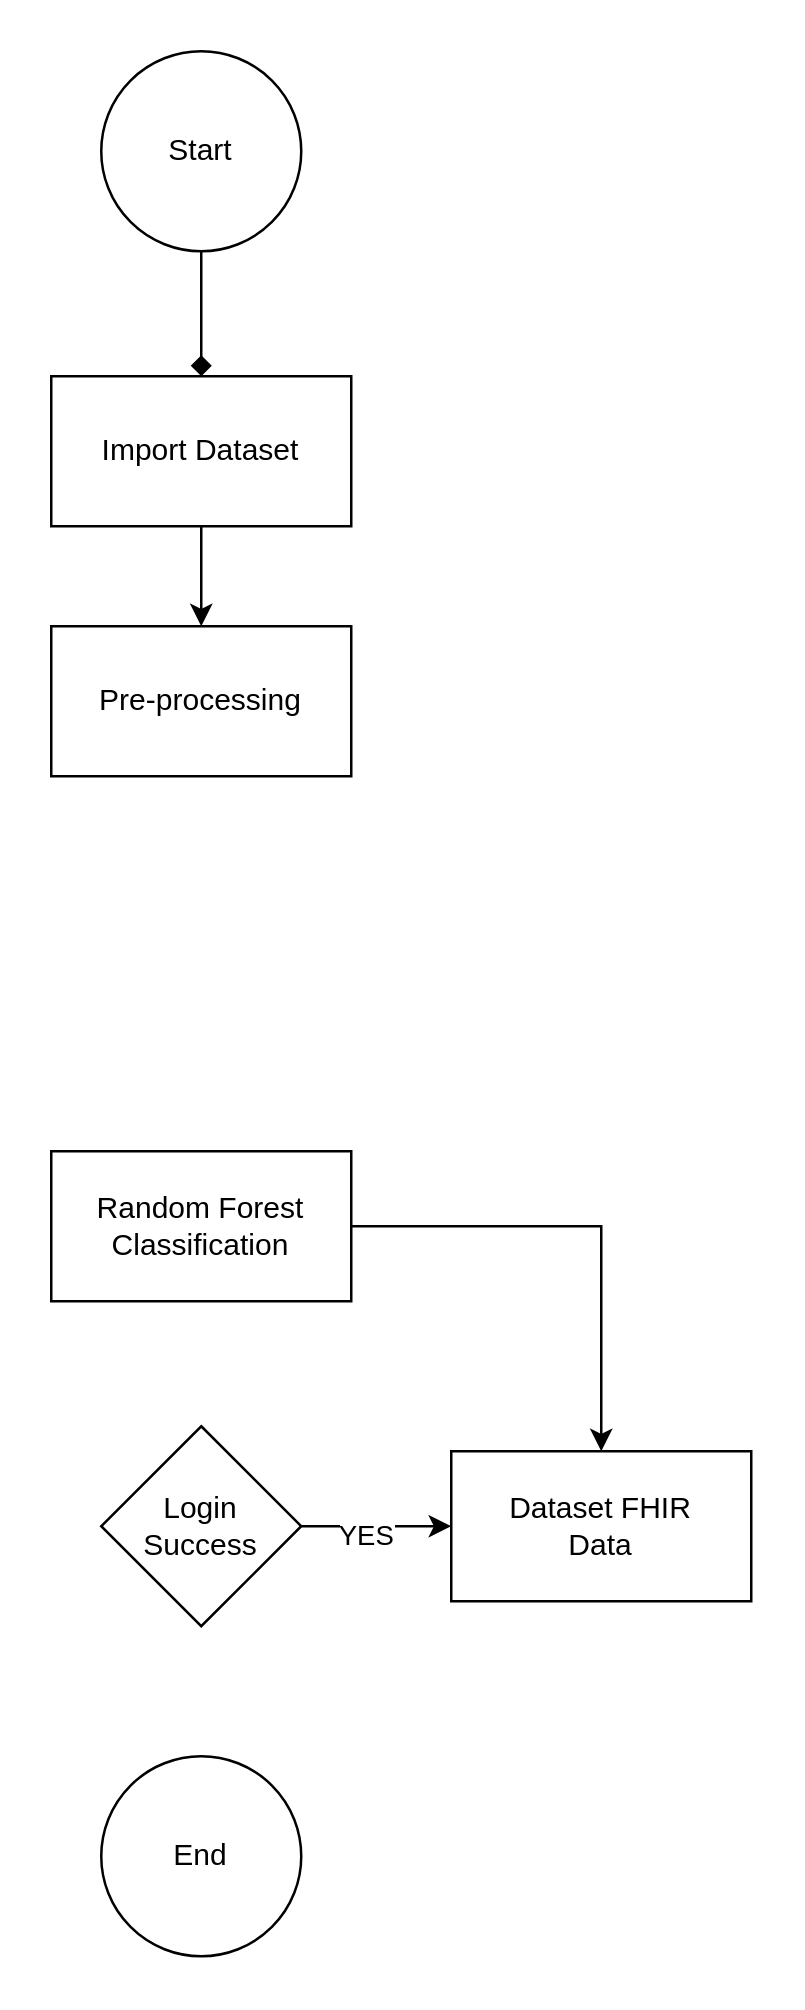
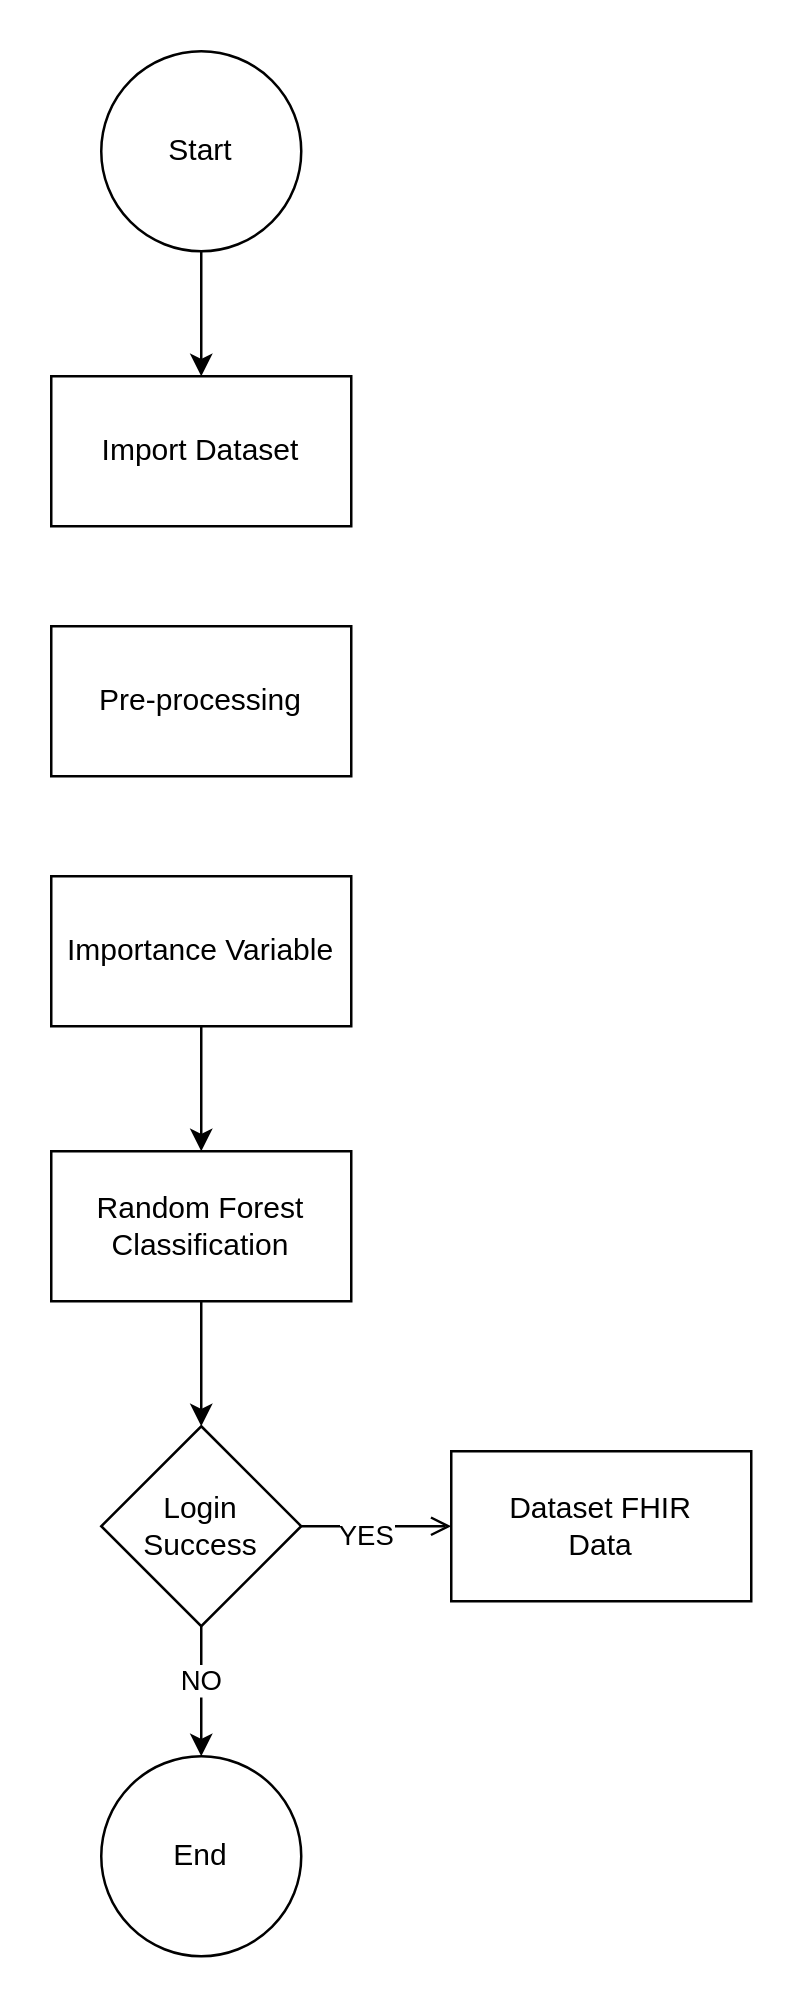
  <mxCell id="0" />
  <mxCell id="1" parent="0" />
- <mxCell id="2" value="" style="edgeStyle=orthogonalEdgeStyle;rounded=0;orthogonalLoop=1;jettySize=auto;html=1;endArrow=diamond;" edge="1" parent="1" source="3" target="5"><mxGeometry relative="1" as="geometry" /></mxCell>
+ <mxCell id="2" value="" style="edgeStyle=orthogonalEdgeStyle;rounded=0;orthogonalLoop=1;jettySize=auto;html=1;" edge="1" parent="1" source="3" target="5"><mxGeometry relative="1" as="geometry" /></mxCell>
  <mxCell id="3" value="Start" style="ellipse;whiteSpace=wrap;html=1;aspect=fixed;" vertex="1" parent="1"><mxGeometry x="40" y="20" width="80" height="80" as="geometry" /></mxCell>
- <mxCell id="4" value="" style="edgeStyle=orthogonalEdgeStyle;rounded=0;orthogonalLoop=1;jettySize=auto;html=1;" edge="1" parent="1" source="5" target="6"><mxGeometry relative="1" as="geometry" /></mxCell>
  <mxCell id="5" value="Import Dataset" style="whiteSpace=wrap;html=1;" vertex="1" parent="1"><mxGeometry x="20" y="150" width="120" height="60" as="geometry" /></mxCell>
  <mxCell id="6" value="&lt;div&gt;Pre-processing&lt;/div&gt;" style="whiteSpace=wrap;html=1;" vertex="1" parent="1"><mxGeometry x="20" y="250" width="120" height="60" as="geometry" /></mxCell>
- <mxCell id="9" value="" style="edgeStyle=orthogonalEdgeStyle;rounded=0;orthogonalLoop=1;jettySize=auto;html=1;" edge="1" parent="1" source="10" target="16"><mxGeometry relative="1" as="geometry" /></mxCell>
+ <mxCell id="7" value="" style="edgeStyle=orthogonalEdgeStyle;rounded=0;orthogonalLoop=1;jettySize=auto;html=1;" edge="1" parent="1" source="8" target="10"><mxGeometry relative="1" as="geometry" /></mxCell>
+ <mxCell id="8" value="Importance Variable" style="whiteSpace=wrap;html=1;" vertex="1" parent="1"><mxGeometry x="20" y="350" width="120" height="60" as="geometry" /></mxCell>
+ <mxCell id="9" value="" style="edgeStyle=orthogonalEdgeStyle;rounded=0;orthogonalLoop=1;jettySize=auto;html=1;" edge="1" parent="1" source="10" target="15"><mxGeometry relative="1" as="geometry" /></mxCell>
  <mxCell id="10" value="&lt;div&gt;Random Forest&lt;/div&gt;&lt;div&gt;Classification&lt;br&gt;&lt;/div&gt;" style="whiteSpace=wrap;html=1;" vertex="1" parent="1"><mxGeometry x="20" y="460" width="120" height="60" as="geometry" /></mxCell>
- <mxCell id="11" value="" style="edgeStyle=orthogonalEdgeStyle;rounded=0;orthogonalLoop=1;jettySize=auto;html=1;" edge="1" parent="1" source="15" target="16"><mxGeometry relative="1" as="geometry" /></mxCell>
+ <mxCell id="11" value="" style="edgeStyle=orthogonalEdgeStyle;rounded=0;orthogonalLoop=1;jettySize=auto;html=1;endArrow=open;" edge="1" parent="1" source="15" target="16"><mxGeometry relative="1" as="geometry" /></mxCell>
  <mxCell id="12" value="YES" style="edgeLabel;html=1;align=center;verticalAlign=middle;resizable=0;points=[];" vertex="1" connectable="0" parent="11"><mxGeometry x="-0.167" y="-3" relative="1" as="geometry"><mxPoint as="offset" /></mxGeometry></mxCell>
+ <mxCell id="13" value="" style="edgeStyle=orthogonalEdgeStyle;rounded=0;orthogonalLoop=1;jettySize=auto;html=1;" edge="1" parent="1" source="15" target="17"><mxGeometry relative="1" as="geometry" /></mxCell>
+ <mxCell id="14" value="NO" style="edgeLabel;html=1;align=center;verticalAlign=middle;resizable=0;points=[];" vertex="1" connectable="0" parent="13"><mxGeometry x="-0.175" y="-1" relative="1" as="geometry"><mxPoint as="offset" /></mxGeometry></mxCell>
  <mxCell id="15" value="&lt;div&gt;Login&lt;/div&gt;&lt;div&gt;Success&lt;br&gt;&lt;/div&gt;" style="rhombus;whiteSpace=wrap;html=1;" vertex="1" parent="1"><mxGeometry x="40" y="570" width="80" height="80" as="geometry" /></mxCell>
  <mxCell id="16" value="&lt;div&gt;Dataset FHIR&lt;/div&gt;&lt;div&gt;Data&lt;br&gt;&lt;/div&gt;" style="whiteSpace=wrap;html=1;" vertex="1" parent="1"><mxGeometry x="180" y="580" width="120" height="60" as="geometry" /></mxCell>
  <mxCell id="17" value="End" style="ellipse;whiteSpace=wrap;html=1;" vertex="1" parent="1"><mxGeometry x="40" y="702" width="80" height="80" as="geometry" /></mxCell>
